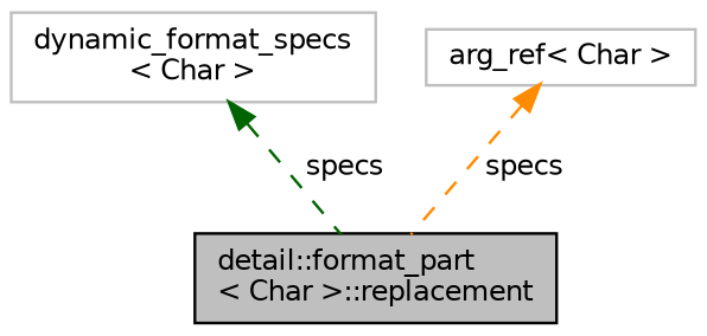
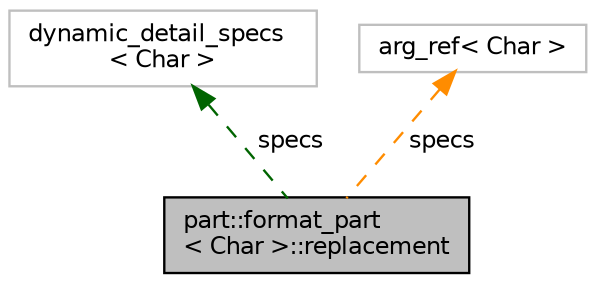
  digraph {
    node [color=grey75 fillcolor=white fontname=Helvetica fontsize=10 shape=record style=filled]
    edge [dir=back fontname=Helvetica fontsize=10 labelfontname=Helvetica labelfontsize=10 style=dashed]
-   n1 [color=black fillcolor=grey75 fontcolor=black height=0.2 label="detail::format_part\l\< Char \>::replacement" width=0.4]
-   n2 [height=0.2 label="dynamic_format_specs\l\< Char \>" width=0.4]
+   n1 [color=black fillcolor=grey75 fontcolor=black height=0.2 label="part::format_part\l\< Char \>::replacement" width=0.4]
+   n2 [height=0.2 label="dynamic_detail_specs\l\< Char \>" width=0.4]
    n3 [height=0.2 label="arg_ref\< Char \>" width=0.4]
    n2 -> n1 [color=darkgreen label=" specs"]
    n3 -> n1 [color=darkorange label=" specs"]
  }
